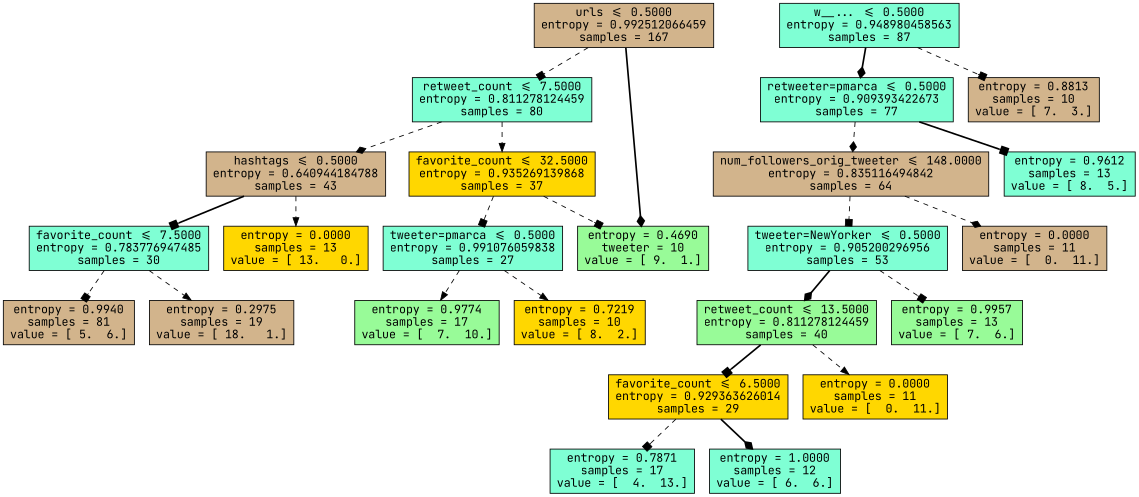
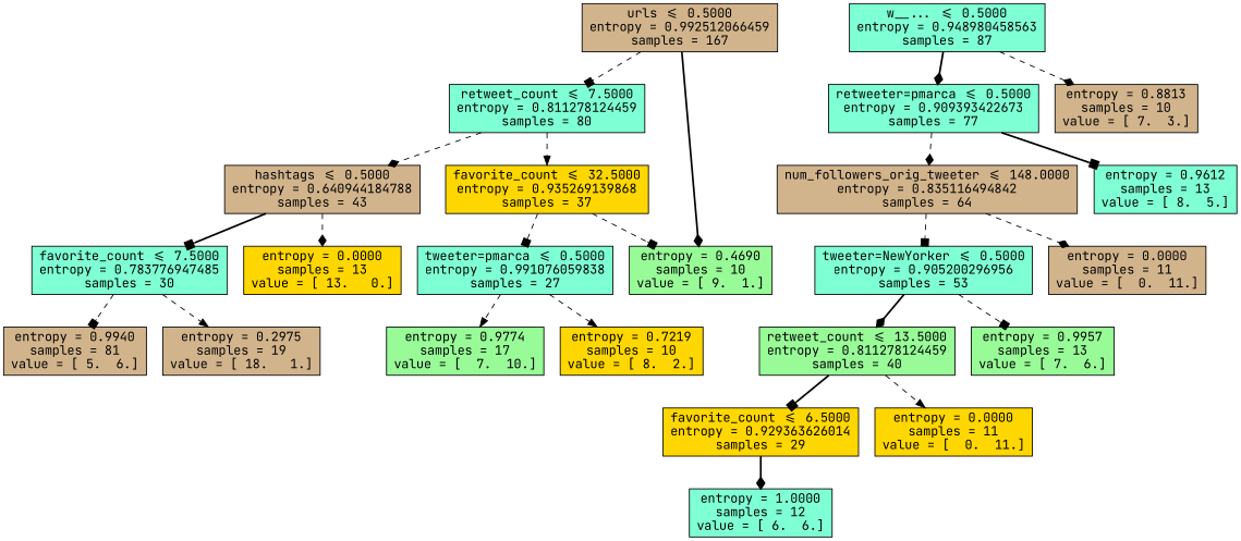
  digraph {
    fontname="JetBrains Mono"
    node [fillcolor=aquamarine fontname="JetBrains Mono" shape=box style=filled]
    edge [arrowhead=box fontname="JetBrains Mono" style=dashed]
    n1 [fillcolor=tan label="urls <= 0.5000\nentropy = 0.992512066459\nsamples = 167"]
    n2 [label="retweet_count <= 7.5000\nentropy = 0.811278124459\nsamples = 80"]
-   n3 [fillcolor=palegreen label="entropy = 0.4690\ntweeter = 10\nvalue = [ 9.  1.]"]
+   n3 [fillcolor=palegreen label="entropy = 0.4690\nsamples = 10\nvalue = [ 9.  1.]"]
    n4 [fillcolor=tan label="hashtags <= 0.5000\nentropy = 0.640944184788\nsamples = 43"]
    n5 [fillcolor=gold label="favorite_count <= 32.5000\nentropy = 0.935269139868\nsamples = 37"]
    n6 [label="w__... <= 0.5000\nentropy = 0.948980458563\nsamples = 87"]
    n7 [label="retweeter=pmarca <= 0.5000\nentropy = 0.909393422673\nsamples = 77"]
    n8 [fillcolor=tan label="entropy = 0.8813\nsamples = 10\nvalue = [ 7.  3.]"]
    n9 [label="favorite_count <= 7.5000\nentropy = 0.783776947485\nsamples = 30"]
    n10 [fillcolor=gold label="entropy = 0.0000\nsamples = 13\nvalue = [ 13.   0.]"]
    n11 [label="tweeter=pmarca <= 0.5000\nentropy = 0.991076059838\nsamples = 27"]
    n12 [fillcolor=tan label="entropy = 0.9940\nsamples = 81\nvalue = [ 5.  6.]"]
    n13 [fillcolor=tan label="entropy = 0.2975\nsamples = 19\nvalue = [ 18.   1.]"]
    n14 [fillcolor=palegreen label="entropy = 0.9774\nsamples = 17\nvalue = [  7.  10.]"]
    n15 [fillcolor=gold label="entropy = 0.7219\nsamples = 10\nvalue = [ 8.  2.]"]
    n16 [fillcolor=tan label="num_followers_orig_tweeter <= 148.0000\nentropy = 0.835116494842\nsamples = 64"]
    n17 [label="entropy = 0.9612\nsamples = 13\nvalue = [ 8.  5.]"]
    n18 [label="tweeter=NewYorker <= 0.5000\nentropy = 0.905200296956\nsamples = 53"]
    n19 [fillcolor=tan label="entropy = 0.0000\nsamples = 11\nvalue = [  0.  11.]"]
    n20 [fillcolor=palegreen label="retweet_count <= 13.5000\nentropy = 0.811278124459\nsamples = 40"]
    n21 [fillcolor=palegreen label="entropy = 0.9957\nsamples = 13\nvalue = [ 7.  6.]"]
    n22 [fillcolor=gold label="favorite_count <= 6.5000\nentropy = 0.929363626014\nsamples = 29"]
    n23 [fillcolor=gold label="entropy = 0.0000\nsamples = 11\nvalue = [  0.  11.]"]
-   n24 [label="entropy = 0.7871\nsamples = 17\nvalue = [  4.  13.]"]
    n25 [label="entropy = 1.0000\nsamples = 12\nvalue = [ 6.  6.]"]
    n1 -> n2
    n1 -> n3 [arrowhead=diamond style=bold]
    n2 -> n4 [arrowhead=diamond]
    n2 -> n5 [arrowhead=normal]
    n4 -> n9 [style=bold]
-   n4 -> n10 [arrowhead=normal]
+   n4 -> n10 [arrowhead=diamond]
    n5 -> n3
    n5 -> n11
    n6 -> n7 [arrowhead=diamond style=bold]
-   n6 -> n8
+   n6 -> n8 [arrowhead=diamond]
    n7 -> n16 [arrowhead=diamond]
    n7 -> n17 [style=bold]
    n9 -> n12
    n9 -> n13 [arrowhead=normal]
    n11 -> n14 [arrowhead=normal]
    n11 -> n15 [arrowhead=normal]
    n16 -> n18
    n16 -> n19 [arrowhead=diamond]
    n18 -> n20 [arrowhead=diamond style=bold]
    n18 -> n21
    n20 -> n22 [style=bold]
    n20 -> n23 [arrowhead=normal]
-   n22 -> n24
    n22 -> n25 [arrowhead=diamond style=bold]
  }
